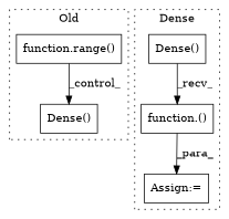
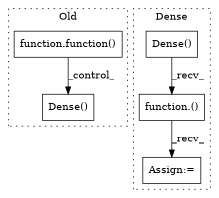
  digraph {
    node [a=75 shape=box]
    n1 [l=22 label="Dense()" s=1199]
-   n2 [l="6,1" label="function.range()" s="1179,1186"]
+   n2 [l="6,1" label="function.function()" s="1179,1186"]
    n3 [l="9,1" label="Dense()" s="1234,1259"]
    n4 [l="27,1" label="function.()" s="1234,1262"]
    n5 [a=68 l=3 label="Assign:=" s=1231]
    subgraph cluster_1 {
      label=Old
      style=dotted
      n1
      n2
    }
    subgraph cluster_2 {
      label=Dense
      style=dotted
      n3
      n4
      n5
    }
    n2 -> n1 [label=_control_]
    n3 -> n4 [label=_recv_]
-   n4 -> n5 [label=_para_]
+   n4 -> n5 [label=_recv_]
  }
